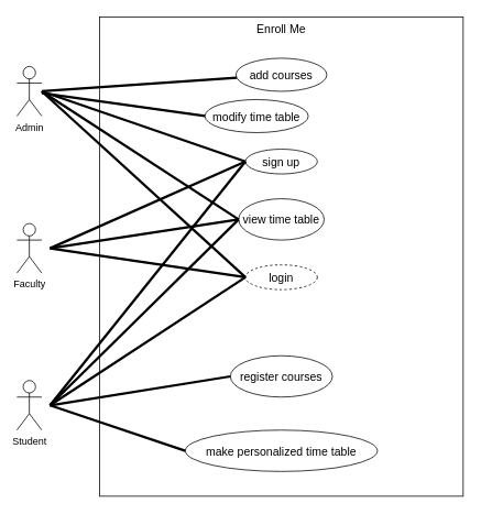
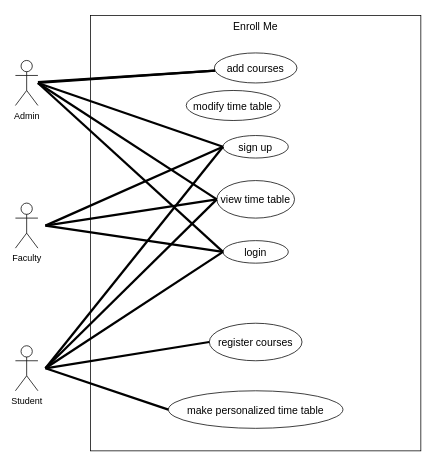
  <mxCell id="0" />
  <mxCell id="1" parent="0" />
  <mxCell id="2" value="" style="rounded=0;whiteSpace=wrap;html=1;" vertex="1" parent="1"><mxGeometry x="120" y="20" width="440" height="580" as="geometry" /></mxCell>
  <mxCell id="3" value="Faculty" style="shape=umlActor;verticalLabelPosition=bottom;verticalAlign=top;html=1;" vertex="1" parent="1"><mxGeometry x="20" y="270" width="30" height="60" as="geometry" /></mxCell>
  <mxCell id="4" value="Admin" style="shape=umlActor;verticalLabelPosition=bottom;verticalAlign=top;html=1;" vertex="1" parent="1"><mxGeometry x="20" y="80" width="30" height="60" as="geometry" /></mxCell>
  <mxCell id="5" value="Student" style="shape=umlActor;verticalLabelPosition=bottom;verticalAlign=top;html=1;" vertex="1" parent="1"><mxGeometry x="20" y="460" width="30" height="60" as="geometry" /></mxCell>
  <mxCell id="6" value="&lt;font style=&quot;font-size: 14px;&quot;&gt;Enroll Me&lt;/font&gt;" style="text;strokeColor=none;fillColor=none;align=center;verticalAlign=middle;spacingLeft=4;spacingRight=4;overflow=hidden;points=[[0,0.5],[1,0.5]];portConstraint=eastwest;rotatable=0;whiteSpace=wrap;html=1;" vertex="1" parent="1"><mxGeometry x="300" y="20" width="80" height="30" as="geometry" /></mxCell>
  <mxCell id="7" value="add courses" style="ellipse;fontSize=14;" vertex="1" parent="1"><mxGeometry x="285" y="70" width="110" height="40" as="geometry" /></mxCell>
  <mxCell id="8" value="modify time table" style="ellipse;fontSize=14;" vertex="1" parent="1"><mxGeometry x="247.5" y="120" width="125" height="40" as="geometry" /></mxCell>
  <mxCell id="9" value="" style="endArrow=none;startArrow=none;endFill=0;startFill=0;endSize=8;html=1;verticalAlign=bottom;labelBackgroundColor=none;strokeWidth=3;fontSize=14;" edge="1" parent="1" target="7"><mxGeometry width="160" relative="1" as="geometry"><mxPoint x="50" y="110" as="sourcePoint" /><mxPoint x="260" y="140" as="targetPoint" /></mxGeometry></mxCell>
- <mxCell id="10" value="" style="endArrow=none;startArrow=none;endFill=0;startFill=0;endSize=8;html=1;verticalAlign=bottom;labelBackgroundColor=none;strokeWidth=3;fontSize=14;entryX=0;entryY=0.5;entryDx=0;entryDy=0;" edge="1" parent="1" source="4" target="8"><mxGeometry width="160" relative="1" as="geometry"><mxPoint x="110" y="130" as="sourcePoint" /><mxPoint x="270" y="130" as="targetPoint" /></mxGeometry></mxCell>
+ <mxCell id="10" value="" style="endArrow=none;startArrow=none;endFill=0;startFill=0;endSize=8;html=1;verticalAlign=bottom;labelBackgroundColor=none;strokeWidth=3;fontSize=14;" edge="1" parent="1" source="4" target="7"><mxGeometry width="160" relative="1" as="geometry"><mxPoint x="110" y="130" as="sourcePoint" /><mxPoint x="270" y="130" as="targetPoint" /></mxGeometry></mxCell>
  <mxCell id="11" value="sign up" style="ellipse;fontSize=14;" vertex="1" parent="1"><mxGeometry x="296.5" y="180" width="87" height="30" as="geometry" /></mxCell>
  <mxCell id="12" value="" style="endArrow=none;startArrow=none;endFill=0;startFill=0;endSize=8;html=1;verticalAlign=bottom;labelBackgroundColor=none;strokeWidth=3;fontSize=14;entryX=0;entryY=0.5;entryDx=0;entryDy=0;" edge="1" parent="1" target="11"><mxGeometry width="160" relative="1" as="geometry"><mxPoint x="50" y="110" as="sourcePoint" /><mxPoint x="287.5" y="140" as="targetPoint" /></mxGeometry></mxCell>
  <mxCell id="13" value="view time table" style="ellipse;fontSize=14;" vertex="1" parent="1"><mxGeometry x="288.25" y="240" width="103.5" height="50" as="geometry" /></mxCell>
  <mxCell id="14" value="" style="endArrow=none;startArrow=none;endFill=0;startFill=0;endSize=8;html=1;verticalAlign=bottom;labelBackgroundColor=none;strokeWidth=3;fontSize=14;entryX=0;entryY=0.5;entryDx=0;entryDy=0;" edge="1" parent="1" target="13"><mxGeometry width="160" relative="1" as="geometry"><mxPoint x="50" y="110" as="sourcePoint" /><mxPoint x="306.5" y="205" as="targetPoint" /></mxGeometry></mxCell>
- <mxCell id="15" value="login" style="ellipse;fontSize=14;dashed=1;" vertex="1" parent="1"><mxGeometry x="296.5" y="320" width="87" height="30" as="geometry" /></mxCell>
+ <mxCell id="15" value="login" style="ellipse;fontSize=14;" vertex="1" parent="1"><mxGeometry x="296.5" y="320" width="87" height="30" as="geometry" /></mxCell>
  <mxCell id="16" value="" style="endArrow=none;startArrow=none;endFill=0;startFill=0;endSize=8;html=1;verticalAlign=bottom;labelBackgroundColor=none;strokeWidth=3;fontSize=14;entryX=0;entryY=0.5;entryDx=0;entryDy=0;" edge="1" parent="1" target="13"><mxGeometry width="160" relative="1" as="geometry"><mxPoint x="60" y="300" as="sourcePoint" /><mxPoint x="290" y="260" as="targetPoint" /></mxGeometry></mxCell>
  <mxCell id="17" value="" style="endArrow=none;startArrow=none;endFill=0;startFill=0;endSize=8;html=1;verticalAlign=bottom;labelBackgroundColor=none;strokeWidth=3;fontSize=14;entryX=0;entryY=0.5;entryDx=0;entryDy=0;" edge="1" parent="1" target="13"><mxGeometry width="160" relative="1" as="geometry"><mxPoint x="60" y="490" as="sourcePoint" /><mxPoint x="298.25" y="275" as="targetPoint" /></mxGeometry></mxCell>
  <mxCell id="18" value="" style="endArrow=none;startArrow=none;endFill=0;startFill=0;endSize=8;html=1;verticalAlign=bottom;labelBackgroundColor=none;strokeWidth=3;fontSize=14;entryX=0;entryY=0.5;entryDx=0;entryDy=0;" edge="1" parent="1" target="11"><mxGeometry width="160" relative="1" as="geometry"><mxPoint x="60" y="300" as="sourcePoint" /><mxPoint x="298.25" y="275" as="targetPoint" /></mxGeometry></mxCell>
  <mxCell id="19" value="" style="endArrow=none;startArrow=none;endFill=0;startFill=0;endSize=8;html=1;verticalAlign=bottom;labelBackgroundColor=none;strokeWidth=3;fontSize=14;entryX=0;entryY=0.5;entryDx=0;entryDy=0;" edge="1" parent="1" target="11"><mxGeometry width="160" relative="1" as="geometry"><mxPoint x="60" y="490" as="sourcePoint" /><mxPoint x="298" y="190" as="targetPoint" /></mxGeometry></mxCell>
  <mxCell id="20" value="" style="endArrow=none;startArrow=none;endFill=0;startFill=0;endSize=8;html=1;verticalAlign=bottom;labelBackgroundColor=none;strokeWidth=3;fontSize=14;entryX=0;entryY=0.5;entryDx=0;entryDy=0;" edge="1" parent="1" target="15"><mxGeometry width="160" relative="1" as="geometry"><mxPoint x="60" y="300" as="sourcePoint" /><mxPoint x="298.25" y="275" as="targetPoint" /></mxGeometry></mxCell>
  <mxCell id="21" value="" style="endArrow=none;startArrow=none;endFill=0;startFill=0;endSize=8;html=1;verticalAlign=bottom;labelBackgroundColor=none;strokeWidth=3;fontSize=14;entryX=0;entryY=0.5;entryDx=0;entryDy=0;" edge="1" parent="1" target="15"><mxGeometry width="160" relative="1" as="geometry"><mxPoint x="60" y="490" as="sourcePoint" /><mxPoint x="306.5" y="345" as="targetPoint" /></mxGeometry></mxCell>
  <mxCell id="22" value="" style="endArrow=none;startArrow=none;endFill=0;startFill=0;endSize=8;html=1;verticalAlign=bottom;labelBackgroundColor=none;strokeWidth=3;fontSize=14;entryX=0;entryY=0.5;entryDx=0;entryDy=0;" edge="1" parent="1" target="15"><mxGeometry width="160" relative="1" as="geometry"><mxPoint x="50" y="110" as="sourcePoint" /><mxPoint x="306.5" y="345" as="targetPoint" /></mxGeometry></mxCell>
  <mxCell id="23" value="register courses" style="ellipse;fontSize=14;" vertex="1" parent="1"><mxGeometry x="278.25" y="430" width="123.5" height="50" as="geometry" /></mxCell>
  <mxCell id="24" value="make personalized time table" style="ellipse;fontSize=14;" vertex="1" parent="1"><mxGeometry x="223.75" y="520" width="232.5" height="50" as="geometry" /></mxCell>
  <mxCell id="25" value="" style="endArrow=none;startArrow=none;endFill=0;startFill=0;endSize=8;html=1;verticalAlign=bottom;labelBackgroundColor=none;strokeWidth=3;fontSize=14;entryX=0;entryY=0.5;entryDx=0;entryDy=0;" edge="1" parent="1" target="23"><mxGeometry width="160" relative="1" as="geometry"><mxPoint x="60" y="490" as="sourcePoint" /><mxPoint x="306.5" y="345" as="targetPoint" /></mxGeometry></mxCell>
  <mxCell id="26" value="" style="endArrow=none;startArrow=none;endFill=0;startFill=0;endSize=8;html=1;verticalAlign=bottom;labelBackgroundColor=none;strokeWidth=3;fontSize=14;entryX=0;entryY=0.5;entryDx=0;entryDy=0;" edge="1" parent="1" target="24"><mxGeometry width="160" relative="1" as="geometry"><mxPoint x="60" y="490" as="sourcePoint" /><mxPoint x="288.25" y="465" as="targetPoint" /></mxGeometry></mxCell>
